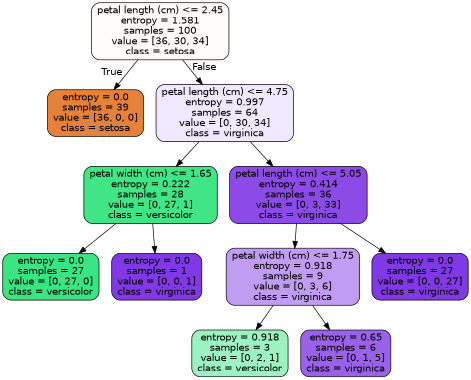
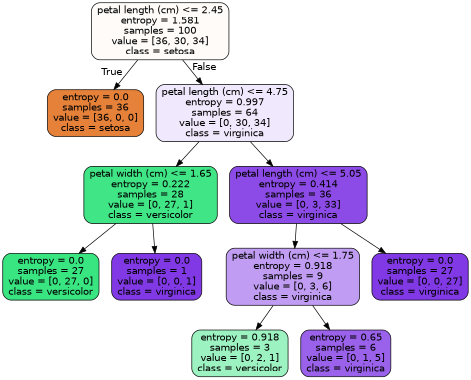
  digraph {
    node [color=black fillcolor="#8139e5" fontname=helvetica shape=box style="filled, rounded"]
    edge [fontname=helvetica]
    n1 [fillcolor="#fefbf9" label="petal length (cm) <= 2.45\nentropy = 1.581\nsamples = 100\nvalue = [36, 30, 34]\nclass = setosa"]
-   n2 [fillcolor="#e58139" label="entropy = 0.0\nsamples = 39\nvalue = [36, 0, 0]\nclass = setosa"]
+   n2 [fillcolor="#e58139" label="entropy = 0.0\nsamples = 36\nvalue = [36, 0, 0]\nclass = setosa"]
    n3 [fillcolor="#f0e8fc" label="petal length (cm) <= 4.75\nentropy = 0.997\nsamples = 64\nvalue = [0, 30, 34]\nclass = virginica"]
    n4 [fillcolor="#40e686" label="petal width (cm) <= 1.65\nentropy = 0.222\nsamples = 28\nvalue = [0, 27, 1]\nclass = versicolor"]
    n5 [fillcolor="#8c4be7" label="petal length (cm) <= 5.05\nentropy = 0.414\nsamples = 36\nvalue = [0, 3, 33]\nclass = virginica"]
    n6 [fillcolor="#39e581" label="entropy = 0.0\nsamples = 27\nvalue = [0, 27, 0]\nclass = versicolor"]
    n7 [label="entropy = 0.0\nsamples = 1\nvalue = [0, 0, 1]\nclass = virginica"]
    n8 [fillcolor="#c09cf2" label="petal width (cm) <= 1.75\nentropy = 0.918\nsamples = 9\nvalue = [0, 3, 6]\nclass = virginica"]
    n9 [label="entropy = 0.0\nsamples = 27\nvalue = [0, 0, 27]\nclass = virginica"]
    n10 [fillcolor="#9cf2c0" label="entropy = 0.918\nsamples = 3\nvalue = [0, 2, 1]\nclass = versicolor"]
    n11 [fillcolor="#9a61ea" label="entropy = 0.65\nsamples = 6\nvalue = [0, 1, 5]\nclass = virginica"]
    n1 -> n2 [headlabel=True labelangle=45 labeldistance=2.5]
    n1 -> n3 [headlabel=False labelangle=-45 labeldistance=2.5]
    n3 -> n4
    n3 -> n5
    n4 -> n6
    n4 -> n7
    n5 -> n8
    n5 -> n9
    n8 -> n10
    n8 -> n11
  }
